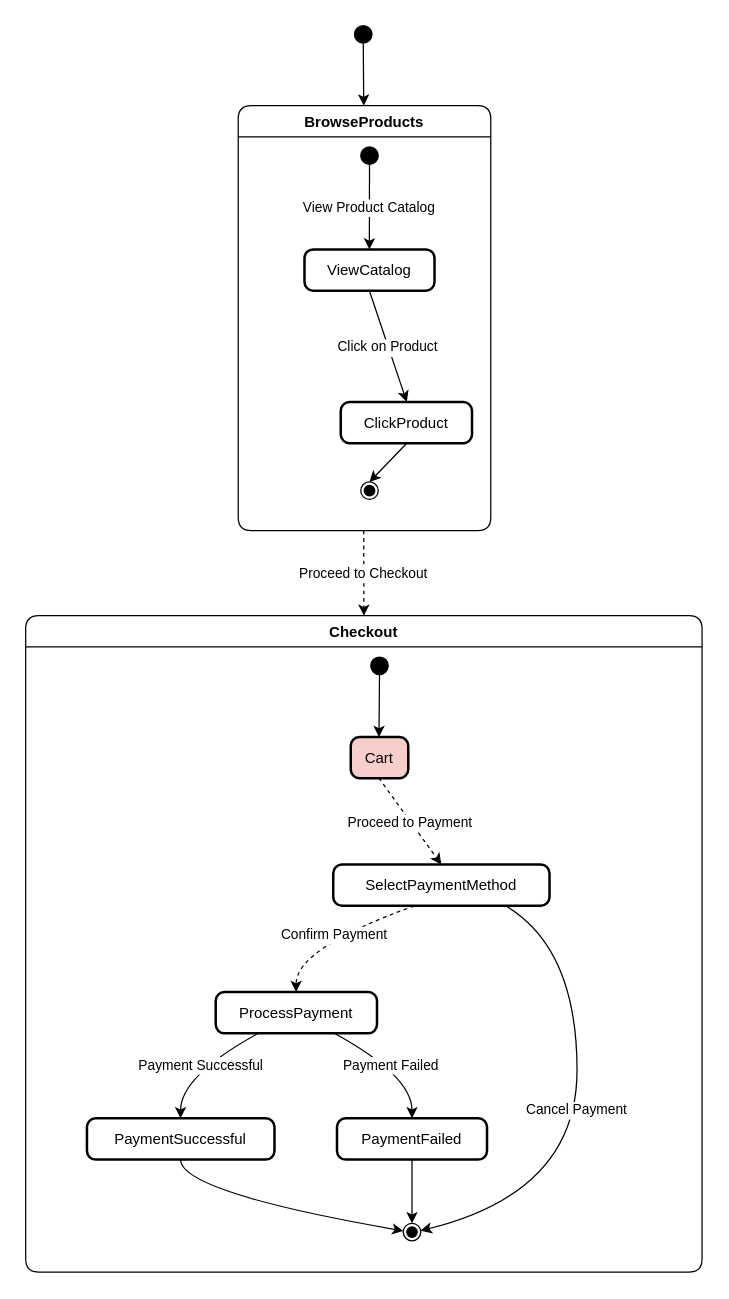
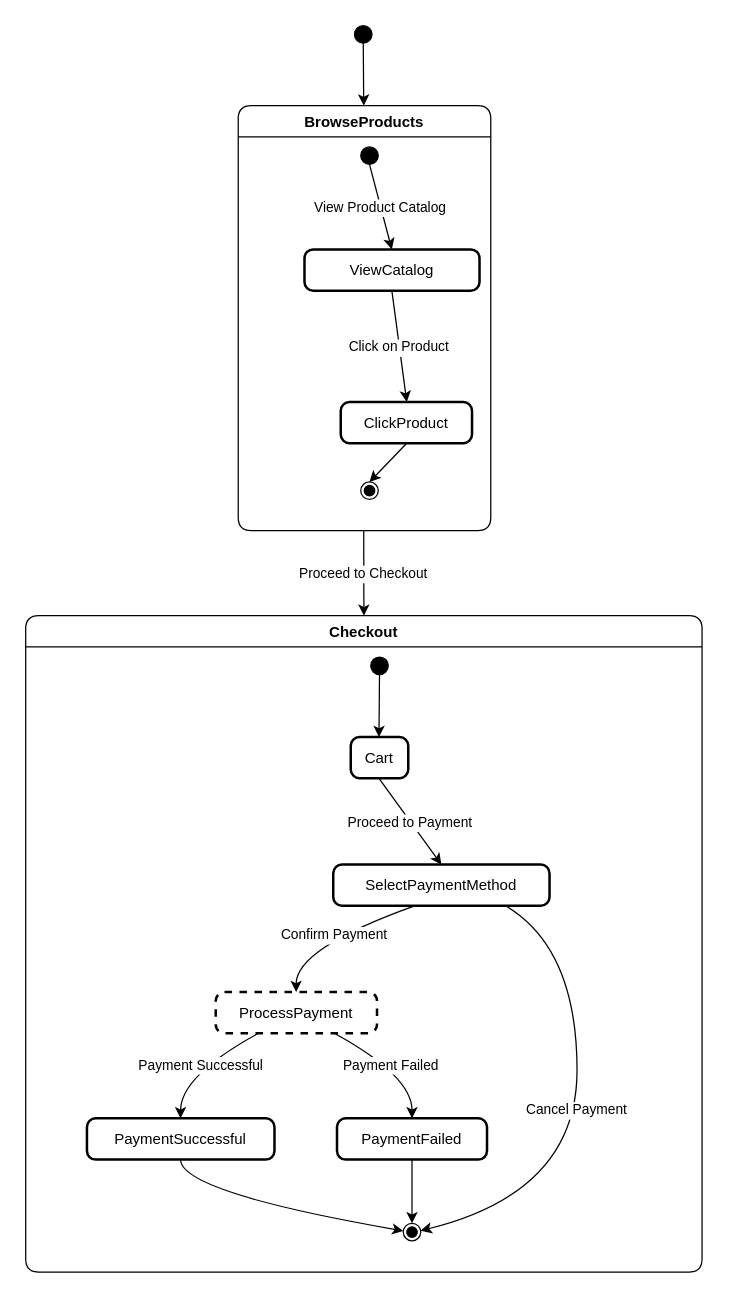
  <mxCell id="0" />
  <mxCell id="1" parent="0" />
  <mxCell id="2" value="" style="ellipse;fillColor=strokeColor;" vertex="1" parent="1"><mxGeometry x="283" y="20" width="14" height="14" as="geometry" /></mxCell>
  <mxCell id="3" value="BrowseProducts" style="swimlane;fontStyle=1;align=center;verticalAlign=middle;startSize=25;container=0;collapsible=0;rounded=1;arcSize=14;dropTarget=0;" vertex="1" parent="1"><mxGeometry x="190" y="84" width="202" height="340" as="geometry" /></mxCell>
  <mxCell id="4" value="" style="ellipse;fillColor=strokeColor;" vertex="1" parent="3"><mxGeometry x="98" y="33" width="14" height="14" as="geometry" /></mxCell>
- <mxCell id="5" value="ViewCatalog" style="rounded=1;absoluteArcSize=1;arcSize=14;whiteSpace=wrap;strokeWidth=2;" vertex="1" parent="3"><mxGeometry x="53" y="115" width="104" height="33" as="geometry" /></mxCell>
+ <mxCell id="5" value="ViewCatalog" style="rounded=1;absoluteArcSize=1;arcSize=14;whiteSpace=wrap;strokeWidth=2;" vertex="1" parent="3"><mxGeometry x="53" y="115" width="140" height="33" as="geometry" /></mxCell>
  <mxCell id="6" value="ClickProduct" style="rounded=1;absoluteArcSize=1;arcSize=14;whiteSpace=wrap;strokeWidth=2;" vertex="1" parent="3"><mxGeometry x="82" y="237" width="105" height="33" as="geometry" /></mxCell>
  <mxCell id="7" value="" style="ellipse;shape=endState;fillColor=strokeColor;" vertex="1" parent="3"><mxGeometry x="98" y="301" width="14" height="14" as="geometry" /></mxCell>
  <mxCell id="8" value="View Product Catalog" style="curved=1;startArrow=none;;exitX=0.49;exitY=1;entryX=0.499;entryY=0.012;rounded=0;" edge="1" parent="3" source="4" target="5"><mxGeometry relative="1" as="geometry"><Array as="points" /></mxGeometry></mxCell>
  <mxCell id="9" value="Click on Product" style="curved=1;startArrow=none;;exitX=0.499;exitY=1.024;entryX=0.503;entryY=0.006;rounded=0;" edge="1" parent="3" source="5" target="6"><mxGeometry relative="1" as="geometry"><Array as="points" /></mxGeometry></mxCell>
  <mxCell id="10" value="" style="curved=1;startArrow=none;;exitX=0.503;exitY=1.018;entryX=0.49;entryY=-0.029;rounded=0;" edge="1" parent="3" source="6" target="7"><mxGeometry relative="1" as="geometry"><Array as="points" /></mxGeometry></mxCell>
  <mxCell id="11" value="Checkout" style="swimlane;fontStyle=1;align=center;verticalAlign=middle;startSize=25;container=0;collapsible=0;rounded=1;arcSize=14;dropTarget=0;" vertex="1" parent="1"><mxGeometry x="20" y="492" width="541" height="525" as="geometry" /></mxCell>
  <mxCell id="12" value="" style="ellipse;fillColor=strokeColor;" vertex="1" parent="11"><mxGeometry x="276" y="33" width="14" height="14" as="geometry" /></mxCell>
- <mxCell id="13" value="Cart" style="rounded=1;absoluteArcSize=1;arcSize=14;whiteSpace=wrap;strokeWidth=2;fillColor=#f8cecc;" vertex="1" parent="11"><mxGeometry x="260" y="97" width="46" height="33" as="geometry" /></mxCell>
+ <mxCell id="13" value="Cart" style="rounded=1;absoluteArcSize=1;arcSize=14;whiteSpace=wrap;strokeWidth=2;" vertex="1" parent="11"><mxGeometry x="260" y="97" width="46" height="33" as="geometry" /></mxCell>
  <mxCell id="14" value="SelectPaymentMethod" style="rounded=1;absoluteArcSize=1;arcSize=14;whiteSpace=wrap;strokeWidth=2;" vertex="1" parent="11"><mxGeometry x="246" y="199" width="173" height="33" as="geometry" /></mxCell>
- <mxCell id="15" value="ProcessPayment" style="rounded=1;absoluteArcSize=1;arcSize=14;whiteSpace=wrap;strokeWidth=2;" vertex="1" parent="11"><mxGeometry x="152" y="301" width="129" height="33" as="geometry" /></mxCell>
+ <mxCell id="15" value="ProcessPayment" style="rounded=1;absoluteArcSize=1;arcSize=14;whiteSpace=wrap;strokeWidth=2;dashed=1;" vertex="1" parent="11"><mxGeometry x="152" y="301" width="129" height="33" as="geometry" /></mxCell>
  <mxCell id="16" value="PaymentSuccessful" style="rounded=1;absoluteArcSize=1;arcSize=14;whiteSpace=wrap;strokeWidth=2;" vertex="1" parent="11"><mxGeometry x="49" y="402" width="150" height="33" as="geometry" /></mxCell>
  <mxCell id="17" value="PaymentFailed" style="rounded=1;absoluteArcSize=1;arcSize=14;whiteSpace=wrap;strokeWidth=2;" vertex="1" parent="11"><mxGeometry x="249" y="402" width="120" height="33" as="geometry" /></mxCell>
  <mxCell id="18" value="" style="ellipse;shape=endState;fillColor=strokeColor;" vertex="1" parent="11"><mxGeometry x="302" y="486" width="14" height="14" as="geometry" /></mxCell>
  <mxCell id="19" value="" style="curved=1;startArrow=none;;exitX=0.469;exitY=1;entryX=0.491;entryY=0;rounded=0;" edge="1" parent="11" source="12" target="13"><mxGeometry relative="1" as="geometry"><Array as="points" /></mxGeometry></mxCell>
- <mxCell id="20" value="Proceed to Payment" style="curved=1;startArrow=none;exitX=0.491;exitY=1.012;entryX=0.5;entryY=-0.006;rounded=0;dashed=1;" edge="1" parent="11" source="13" target="14"><mxGeometry relative="1" as="geometry"><Array as="points" /></mxGeometry></mxCell>
- <mxCell id="21" value="Confirm Payment" style="curved=1;startArrow=none;exitX=0.375;exitY=1.006;entryX=0.499;entryY=-0.012;rounded=0;dashed=1;" edge="1" parent="11" source="14" target="15"><mxGeometry relative="1" as="geometry"><Array as="points"><mxPoint x="216" y="266" /></Array></mxGeometry></mxCell>
+ <mxCell id="20" value="Proceed to Payment" style="curved=1;startArrow=none;;exitX=0.491;exitY=1.012;entryX=0.5;entryY=-0.006;rounded=0;" edge="1" parent="11" source="13" target="14"><mxGeometry relative="1" as="geometry"><Array as="points" /></mxGeometry></mxCell>
+ <mxCell id="21" value="Confirm Payment" style="curved=1;startArrow=none;;exitX=0.375;exitY=1.006;entryX=0.499;entryY=-0.012;rounded=0;" edge="1" parent="11" source="14" target="15"><mxGeometry relative="1" as="geometry"><Array as="points"><mxPoint x="216" y="266" /></Array></mxGeometry></mxCell>
  <mxCell id="22" value="Payment Successful" style="curved=1;startArrow=none;;exitX=0.264;exitY=1.0;entryX=0.499;entryY=0.012;rounded=0;" edge="1" parent="11" source="15" target="16"><mxGeometry relative="1" as="geometry"><Array as="points"><mxPoint x="124" y="368" /></Array></mxGeometry></mxCell>
  <mxCell id="23" value="Payment Failed" style="curved=1;startArrow=none;;exitX=0.735;exitY=1.0;entryX=0.5;entryY=0.012;rounded=0;" edge="1" parent="11" source="15" target="17"><mxGeometry relative="1" as="geometry"><Array as="points"><mxPoint x="309" y="368" /></Array></mxGeometry></mxCell>
  <mxCell id="24" value="" style="curved=1;startArrow=none;;exitX=0.499;exitY=1.024;entryX=-0.002;entryY=0.399;rounded=0;" edge="1" parent="11" source="16" target="18"><mxGeometry relative="1" as="geometry"><Array as="points"><mxPoint x="124" y="461" /></Array></mxGeometry></mxCell>
  <mxCell id="25" value="" style="curved=1;startArrow=none;;exitX=0.5;exitY=1.024;entryX=0.498;entryY=-0.014;rounded=0;" edge="1" parent="11" source="17" target="18"><mxGeometry relative="1" as="geometry"><Array as="points" /></mxGeometry></mxCell>
  <mxCell id="26" value="Cancel Payment" style="curved=1;startArrow=none;;exitX=0.801;exitY=1.006;entryX=0.998;entryY=0.365;rounded=0;" edge="1" parent="11" source="14" target="18"><mxGeometry relative="1" as="geometry"><Array as="points"><mxPoint x="441" y="266" /><mxPoint x="441" y="461" /></Array></mxGeometry></mxCell>
  <mxCell id="27" value="" style="curved=1;startArrow=none;;exitX=0.527;exitY=1;entryX=0.497;entryY=0;rounded=0;" edge="1" parent="1" source="2" target="3"><mxGeometry relative="1" as="geometry"><Array as="points" /></mxGeometry></mxCell>
- <mxCell id="28" value="Proceed to Checkout" style="curved=1;startArrow=none;exitX=0.497;exitY=0.999;entryX=0.5;entryY=1.09e-8;rounded=0;dashed=1;" edge="1" parent="1" source="3" target="11"><mxGeometry relative="1" as="geometry"><Array as="points" /></mxGeometry></mxCell>
+ <mxCell id="28" value="Proceed to Checkout" style="curved=1;startArrow=none;;exitX=0.497;exitY=0.999;entryX=0.5;entryY=1.09e-8;rounded=0;" edge="1" parent="1" source="3" target="11"><mxGeometry relative="1" as="geometry"><Array as="points" /></mxGeometry></mxCell>
